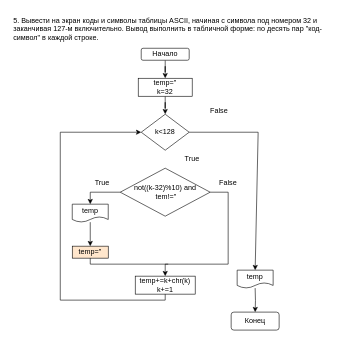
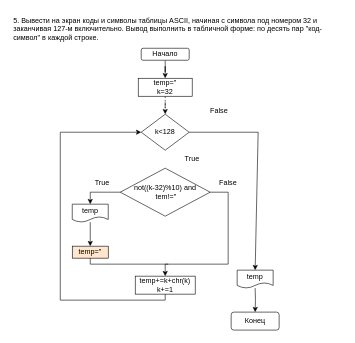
  <mxCell id="0" />
  <mxCell id="1" parent="0" />
  <mxCell id="2" value="" style="edgeStyle=orthogonalEdgeStyle;rounded=0;orthogonalLoop=1;jettySize=auto;html=1;entryX=0.5;entryY=0;entryDx=0;entryDy=0;" parent="1" source="3" target="5" edge="1"><mxGeometry relative="1" as="geometry"><mxPoint x="275" y="120" as="targetPoint" /></mxGeometry></mxCell>
  <mxCell id="3" value="Начало" style="rounded=1;whiteSpace=wrap;html=1;" parent="1" vertex="1"><mxGeometry x="235" y="80" width="80" height="20" as="geometry" /></mxCell>
- <mxCell id="4" value="" style="edgeStyle=orthogonalEdgeStyle;rounded=0;orthogonalLoop=1;jettySize=auto;html=1;" parent="1" source="5" target="6" edge="1"><mxGeometry relative="1" as="geometry" /></mxCell>
+ <mxCell id="4" value="" style="edgeStyle=orthogonalEdgeStyle;rounded=0;orthogonalLoop=1;jettySize=auto;html=1;dashed=1;" parent="1" source="5" target="6" edge="1"><mxGeometry relative="1" as="geometry" /></mxCell>
  <mxCell id="5" value="temp=''&lt;br&gt;k=32" style="rounded=0;whiteSpace=wrap;html=1;" parent="1" vertex="1"><mxGeometry x="230" y="130" width="90" height="30" as="geometry" /></mxCell>
  <mxCell id="6" value="k&amp;lt;128" style="rhombus;whiteSpace=wrap;html=1;" parent="1" vertex="1"><mxGeometry x="235" y="190" width="80" height="60" as="geometry" /></mxCell>
  <mxCell id="7" value="" style="edgeStyle=orthogonalEdgeStyle;rounded=0;orthogonalLoop=1;jettySize=auto;html=1;" parent="1" target="8" edge="1"><mxGeometry relative="1" as="geometry"><mxPoint x="425" y="480" as="sourcePoint" /></mxGeometry></mxCell>
  <mxCell id="8" value="Конец" style="rounded=1;whiteSpace=wrap;html=1;" parent="1" vertex="1"><mxGeometry x="385" y="520" width="80" height="30" as="geometry" /></mxCell>
  <mxCell id="9" value="" style="endArrow=classic;html=1;rounded=0;exitX=1;exitY=0.5;exitDx=0;exitDy=0;entryX=0.5;entryY=0;entryDx=0;entryDy=0;" parent="1" source="6" target="24" edge="1"><mxGeometry width="50" height="50" relative="1" as="geometry"><mxPoint x="455" y="220" as="sourcePoint" /><mxPoint x="460" y="410" as="targetPoint" /><Array as="points"><mxPoint x="430" y="220" /></Array></mxGeometry></mxCell>
  <mxCell id="10" value="True" style="text;html=1;strokeColor=none;fillColor=none;align=center;verticalAlign=middle;whiteSpace=wrap;rounded=0;" parent="1" vertex="1"><mxGeometry x="290" y="250" width="60" height="30" as="geometry" /></mxCell>
  <mxCell id="11" value="False" style="text;html=1;strokeColor=none;fillColor=none;align=center;verticalAlign=middle;whiteSpace=wrap;rounded=0;" parent="1" vertex="1"><mxGeometry x="335" y="170" width="60" height="30" as="geometry" /></mxCell>
  <mxCell id="12" value="temp=''" style="rounded=0;whiteSpace=wrap;html=1;fillColor=#ffe6cc;" parent="1" vertex="1"><mxGeometry x="120" y="410" width="60" height="20" as="geometry" /></mxCell>
  <mxCell id="13" value="" style="endArrow=classic;html=1;rounded=0;exitX=1;exitY=0.5;exitDx=0;exitDy=0;entryX=0.5;entryY=0;entryDx=0;entryDy=0;" parent="1" source="16" target="20" edge="1"><mxGeometry width="50" height="50" relative="1" as="geometry"><mxPoint x="415" y="250" as="sourcePoint" /><mxPoint x="415" y="280" as="targetPoint" /><Array as="points"><mxPoint x="380" y="320" /><mxPoint x="380" y="440" /><mxPoint x="275" y="440" /></Array></mxGeometry></mxCell>
  <mxCell id="14" value="" style="endArrow=classic;html=1;rounded=0;entryX=0.5;entryY=0;entryDx=0;entryDy=0;" parent="1" source="17" target="12" edge="1"><mxGeometry width="50" height="50" relative="1" as="geometry"><mxPoint x="140" y="370" as="sourcePoint" /><mxPoint x="190" y="350" as="targetPoint" /></mxGeometry></mxCell>
  <mxCell id="15" value="5. Вывести на экран коды и символы таблицы ASCII, начиная с символа под номером 32 и заканчивая 127-м включительно. Вывод выполнить в табличной форме: по десять пар &quot;код-символ&quot; в каждой строке." style="text;whiteSpace=wrap;html=1;" parent="1" vertex="1"><mxGeometry x="20" y="20" width="550" height="60" as="geometry" /></mxCell>
  <mxCell id="16" value="not((k-32)%10) and&lt;br&gt;&amp;nbsp;tem!=''" style="rhombus;whiteSpace=wrap;html=1;" vertex="1" parent="1"><mxGeometry x="200" y="280" width="150" height="80" as="geometry" /></mxCell>
  <mxCell id="17" value="temp" style="shape=document;whiteSpace=wrap;html=1;boundedLbl=1;" vertex="1" parent="1"><mxGeometry x="120" y="340" width="60" height="30" as="geometry" /></mxCell>
  <mxCell id="18" value="" style="endArrow=classic;html=1;rounded=0;exitX=0;exitY=0.5;exitDx=0;exitDy=0;entryX=0.5;entryY=0;entryDx=0;entryDy=0;" edge="1" parent="1" source="16" target="17"><mxGeometry width="50" height="50" relative="1" as="geometry"><mxPoint x="120" y="330" as="sourcePoint" /><mxPoint x="170" y="280" as="targetPoint" /><Array as="points"><mxPoint x="150" y="320" /></Array></mxGeometry></mxCell>
  <mxCell id="19" value="True" style="text;html=1;strokeColor=none;fillColor=none;align=center;verticalAlign=middle;whiteSpace=wrap;rounded=0;" vertex="1" parent="1"><mxGeometry x="140" y="290" width="60" height="30" as="geometry" /></mxCell>
  <mxCell id="20" value="temp+=k+chr(k)&lt;br&gt;k+=1" style="rounded=0;whiteSpace=wrap;html=1;" vertex="1" parent="1"><mxGeometry x="225" y="460" width="100" height="30" as="geometry" /></mxCell>
  <mxCell id="21" value="" style="endArrow=classic;html=1;rounded=0;entryX=0;entryY=0.5;entryDx=0;entryDy=0;exitX=0.5;exitY=1;exitDx=0;exitDy=0;" edge="1" parent="1" source="20" target="6"><mxGeometry width="50" height="50" relative="1" as="geometry"><mxPoint x="275" y="490" as="sourcePoint" /><mxPoint x="160" y="220" as="targetPoint" /><Array as="points"><mxPoint x="275" y="500" /><mxPoint x="100" y="500" /><mxPoint x="100" y="220" /></Array></mxGeometry></mxCell>
  <mxCell id="22" value="" style="endArrow=none;html=1;rounded=0;exitX=0.5;exitY=1;exitDx=0;exitDy=0;" edge="1" parent="1" source="12"><mxGeometry width="50" height="50" relative="1" as="geometry"><mxPoint x="170" y="490" as="sourcePoint" /><mxPoint x="280" y="440" as="targetPoint" /><Array as="points"><mxPoint x="150" y="440" /></Array></mxGeometry></mxCell>
  <mxCell id="23" value="False" style="text;html=1;strokeColor=none;fillColor=none;align=center;verticalAlign=middle;whiteSpace=wrap;rounded=0;" vertex="1" parent="1"><mxGeometry x="350" y="290" width="60" height="30" as="geometry" /></mxCell>
  <mxCell id="24" value="temp" style="shape=document;whiteSpace=wrap;html=1;boundedLbl=1;" vertex="1" parent="1"><mxGeometry x="395" y="450" width="60" height="30" as="geometry" /></mxCell>
